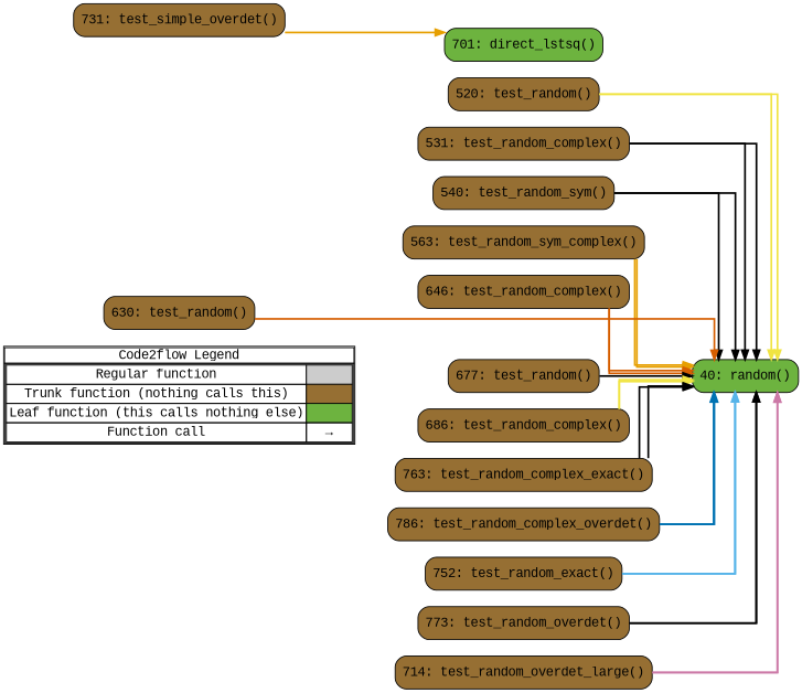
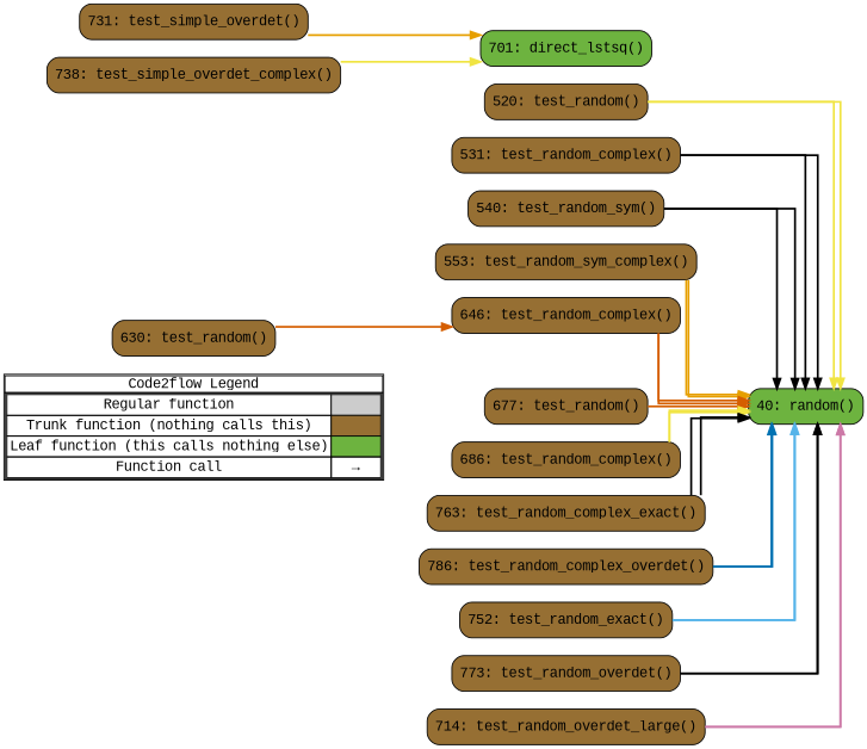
  digraph {
    concentrate=true
    fontname="Liberation Mono"
    rankdir=LR
    splines=ortho
    node [fontname="Liberation Mono" shape=rect fillcolor="#966F33" style="rounded,filled"]
    edge [color="#000000" fontname="Liberation Mono" penwidth=2]
    n1 [label=<         <table cellspacing="0" cellpadding="0" border="1"><tr><td>Code2flow Legend</td></tr><tr><td>         <table cellspacing="0">         <tr><td>Regular function</td><td width="50px" bgcolor='#cccccc'></td></tr>         <tr><td>Trunk function (nothing calls this)</td><td bgcolor='#966F33'></td></tr>         <tr><td>Leaf function (this calls nothing else)</td><td bgcolor='#6db33f'></td></tr>         <tr><td>Function call</td><td><font color='black'>&#8594;</font></td></tr>         </table></td></tr></table>         > margin=0 shape=none fillcolor="" style=""]
    n2 [label="520: test_random()"]
    n3 [label="531: test_random_complex()"]
    n4 [label="540: test_random_sym()"]
-   n5 [label="563: test_random_sym_complex()"]
+   n5 [label="553: test_random_sym_complex()"]
    n6 [label="630: test_random()"]
    n7 [label="646: test_random_complex()"]
    n8 [label="677: test_random()"]
    n9 [label="686: test_random_complex()"]
    n10 [label="763: test_random_complex_exact()"]
    n11 [label="786: test_random_complex_overdet()"]
    n12 [label="752: test_random_exact()"]
    n13 [label="773: test_random_overdet()"]
    n14 [label="714: test_random_overdet_large()"]
    n15 [label="731: test_simple_overdet()"]
+   n16 [label="738: test_simple_overdet_complex()"]
    n17 [fillcolor="#6db33f" label="701: direct_lstsq()"]
    n18 [fillcolor="#6db33f" label="40: random()"]
    subgraph sub_1 {
      label=legend
      rank=min
      n1
    }
    subgraph sub_2 {
      label="File: test_basic"
      style=dotted
      n17
      n18
      subgraph sub_3 {
        label="Class: TestSolve"
        style=dotted
        n2
        n3
        n4
        n5
      }
      subgraph sub_4 {
        label="Class: TestInv"
        style=dotted
        n6
        n7
      }
      subgraph sub_5 {
        label="Class: TestDet"
        style=dotted
        n8
        n9
      }
      subgraph sub_6 {
        label="Class: TestLstsq"
        style=dotted
        n10
        n11
        n12
        n13
        n14
        n15
+       n16
      }
    }
    n2 -> n18 [color="#F0E442"]
    n2 -> n18 [color="#F0E442"]
    n3 -> n18
    n3 -> n18
    n3 -> n18
    n4 -> n18
    n4 -> n18
    n5 -> n18 [color="#E69F00"]
    n5 -> n18 [color="#E69F00"]
    n5 -> n18 [color="#E69F00"]
-   n6 -> n18 [color="#D55E00"]
+   n6 -> n7 [color="#D55E00"]
    n7 -> n18 [color="#D55E00"]
    n7 -> n18 [color="#D55E00"]
-   n8 -> n18
+   n8 -> n18 [color="#D55E00"]
    n9 -> n18 [color="#F0E442"]
    n9 -> n18 [color="#F0E442"]
    n10 -> n18
    n10 -> n18
    n10 -> n18
    n11 -> n18 [color="#0072B2"]
    n11 -> n18 [color="#0072B2"]
    n11 -> n18 [color="#0072B2"]
    n12 -> n18 [color="#56B4E9"]
    n12 -> n18 [color="#56B4E9"]
    n13 -> n18
    n13 -> n18
    n14 -> n18 [color="#CC79A7"]
    n14 -> n18 [color="#CC79A7"]
    n15 -> n17 [color="#E69F00"]
+   n16 -> n17 [color="#F0E442"]
  }
